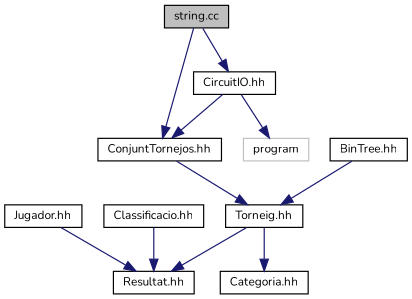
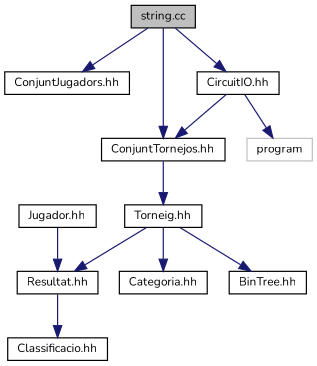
  digraph {
    fontname=Nunito
    node [color=black fillcolor=white fontname=Nunito fontsize=10 shape=record style=filled]
    edge [color=midnightblue fontname=Nunito fontsize=10 labelfontname=FreeSans labelfontsize=10 style=solid]
    n1 [fillcolor=grey75 fontcolor=black height=0.2 label="string.cc" width=0.4]
+   n2 [height=0.2 label="ConjuntJugadors.hh" width=0.4]
    n3 [height=0.2 label="ConjuntTornejos.hh" width=0.4]
    n4 [height=0.2 label="CircuitIO.hh" width=0.4]
    n5 [height=0.2 label="Torneig.hh" width=0.4]
    n6 [color=grey75 height=0.2 label=program width=0.4]
    n7 [height=0.2 label="Jugador.hh" width=0.4]
    n8 [height=0.2 label="Resultat.hh" width=0.4]
    n9 [height=0.2 label="Classificacio.hh" width=0.4]
    n10 [height=0.2 label="Categoria.hh" width=0.4]
    n11 [height=0.2 label="BinTree.hh" width=0.4]
+   n1 -> n2
    n1 -> n3
    n1 -> n4
    n3 -> n5
    n4 -> n3
    n4 -> n6
    n5 -> n8
    n5 -> n10
-   n11 -> n5
+   n5 -> n11
    n7 -> n8
-   n9 -> n8
+   n8 -> n9
  }
